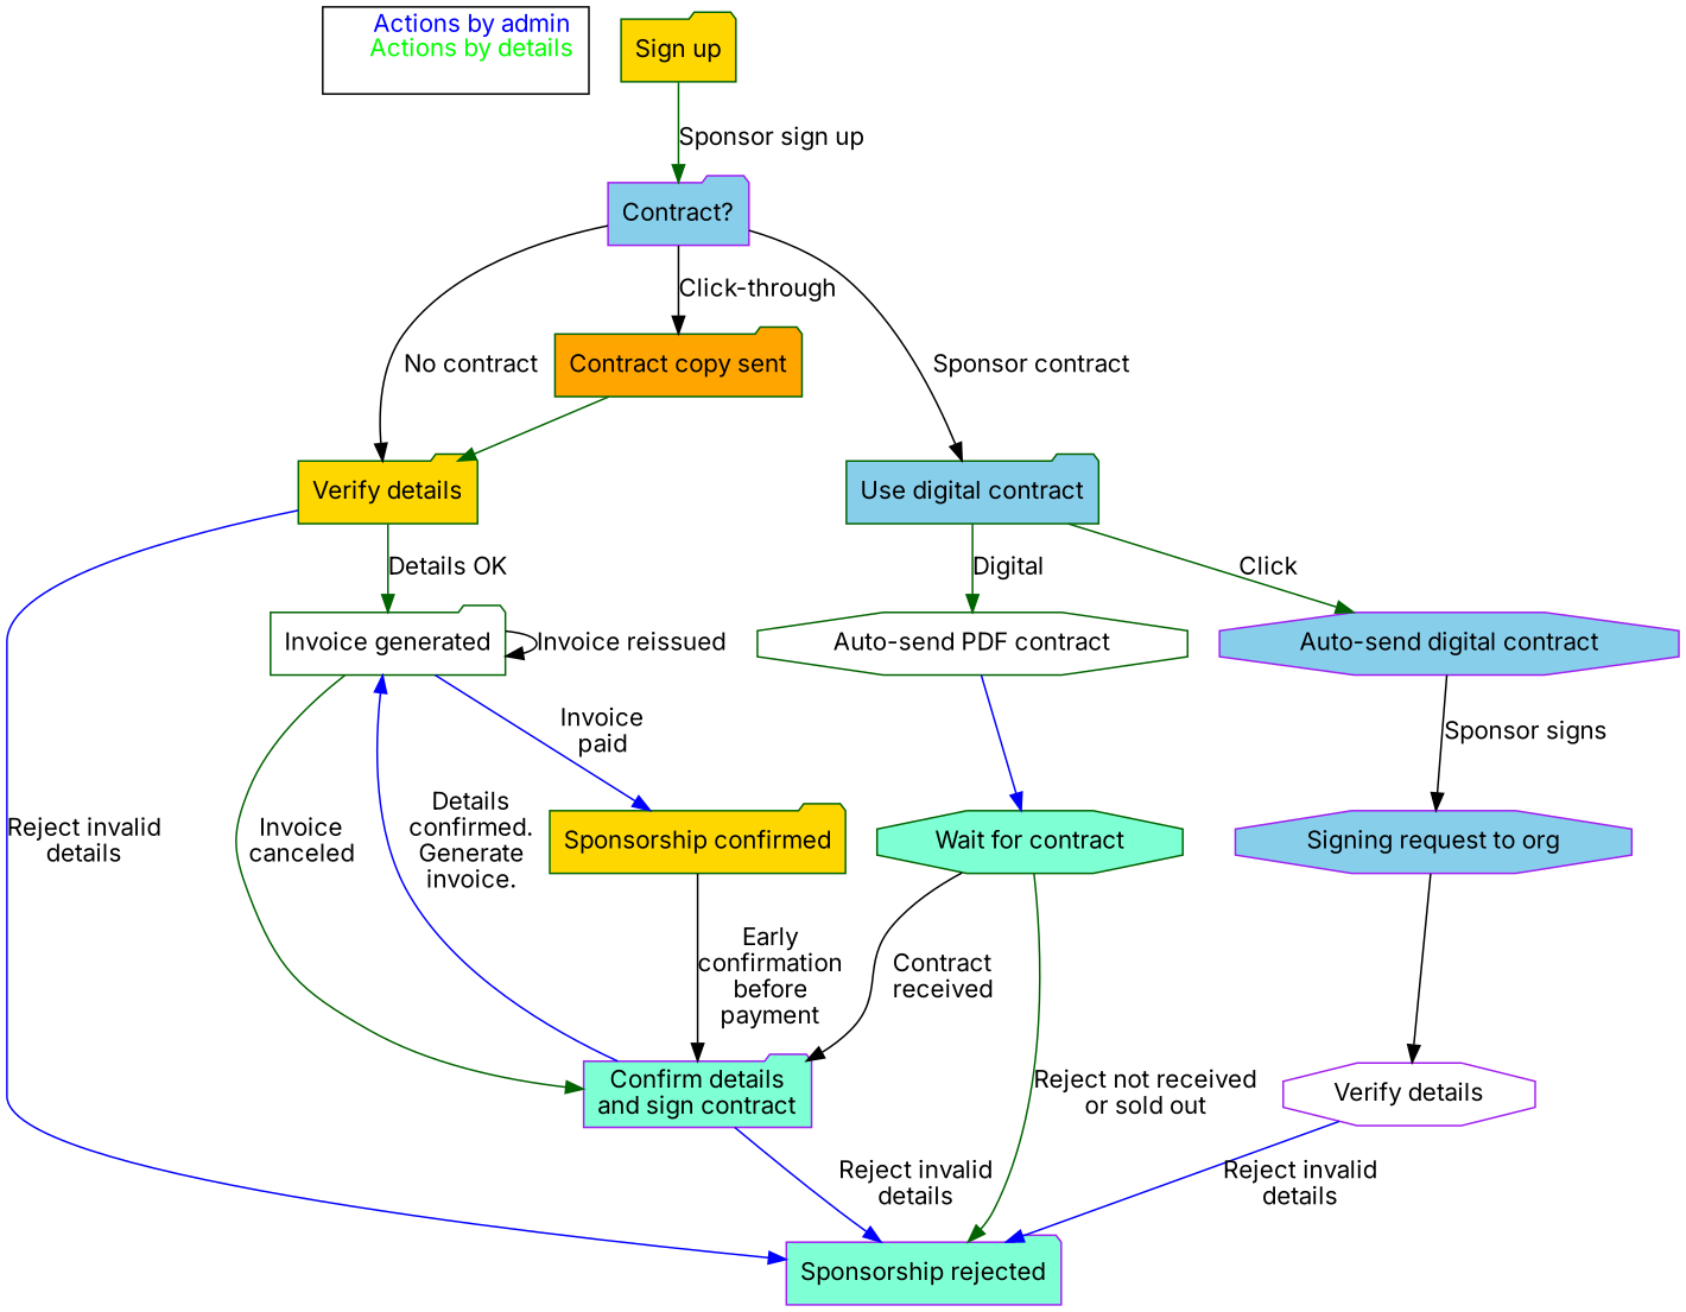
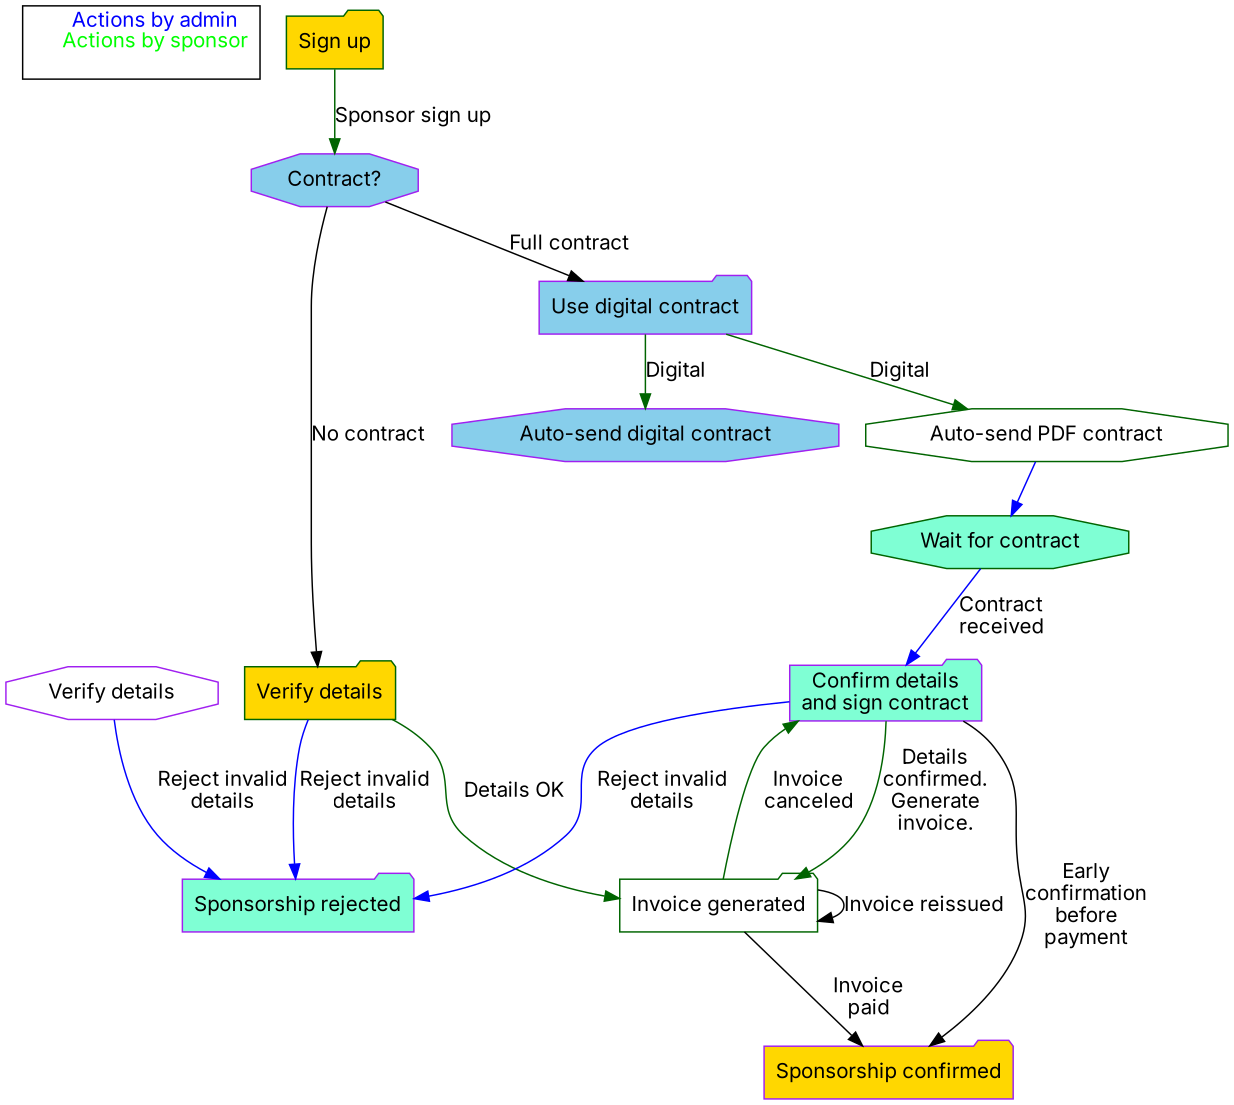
  digraph {
    fontname=Inter
    node [fontname=Inter shape=folder color=purple fillcolor=skyblue style=filled]
    edge [color=darkgreen fontname=Inter]
-   n1 [label=< 		    <font color="blue">Actions by admin</font><br/> 		    <font color="green">Actions by details</font><br/> 		> labeljust=l shape=box color="" fillcolor="" style=""]
+   n1 [label=< 		    <font color="blue">Actions by admin</font><br/> 		    <font color="green">Actions by sponsor</font><br/> 		> labeljust=l shape=box color="" fillcolor="" style=""]
    n2 [color=darkgreen fillcolor=gold label="Sign up"]
-   n3 [label="Contract?"]
-   n4 [color=darkgreen fillcolor=orange label="Contract copy sent"]
-   n5 [color=darkgreen label="Use digital contract"]
+   n3 [label="Contract?" shape=octagon]
+   n5 [label="Use digital contract"]
    n6 [color=darkgreen fillcolor=gold label="Verify details"]
    n7 [color=darkgreen fillcolor=white label="Auto-send PDF contract" shape=octagon]
    n8 [label="Auto-send digital contract" shape=octagon]
    n9 [color=darkgreen fillcolor=white label="Invoice generated"]
    n10 [fillcolor=aquamarine label="Sponsorship rejected"]
    n11 [fillcolor=aquamarine label="Confirm details\nand sign contract"]
-   n12 [color=darkgreen fillcolor=gold label="Sponsorship confirmed"]
+   n12 [fillcolor=gold label="Sponsorship confirmed"]
    n13 [color=darkgreen fillcolor=aquamarine label="Wait for contract" shape=octagon]
-   n14 [label="Signing request to org" shape=octagon]
    n15 [fillcolor=white label="Verify details" shape=octagon]
    subgraph sub_1 {
      n1
    }
    n2 -> n3 [label="Sponsor sign up"]
-   n3 -> n4 [color=black label="Click-through"]
-   n3 -> n5 [color=black label="Sponsor contract"]
+   n3 -> n5 [color=black label="Full contract"]
    n3 -> n6 [color=black label="No contract"]
-   n4 -> n6
    n5 -> n7 [label=Digital]
-   n5 -> n8 [label=Click]
+   n5 -> n8 [label=Digital]
    n6 -> n9 [label="Details OK"]
    n6 -> n10 [color=blue label="Reject invalid\ndetails"]
    n7 -> n13 [color=blue]
-   n8 -> n14 [color=black label="Sponsor signs"]
    n9 -> n9 [color=black label="Invoice reissued"]
    n9 -> n11 [label="Invoice\ncanceled"]
-   n9 -> n12 [color=blue label="Invoice\npaid"]
-   n11 -> n9 [color=blue label="Details\nconfirmed.\nGenerate\ninvoice."]
+   n9 -> n12 [color=black label="Invoice\npaid"]
+   n11 -> n9 [label="Details\nconfirmed.\nGenerate\ninvoice."]
    n11 -> n10 [color=blue label="Reject invalid\ndetails"]
-   n12 -> n11 [color=black label="Early\nconfirmation\nbefore\npayment"]
-   n13 -> n10 [label="Reject not received\nor sold out"]
-   n13 -> n11 [color=black label="Contract\nreceived"]
-   n14 -> n15 [color=black]
+   n11 -> n12 [color=black label="Early\nconfirmation\nbefore\npayment"]
+   n13 -> n11 [color=blue label="Contract\nreceived"]
    n15 -> n10 [color=blue label="Reject invalid\ndetails"]
  }
